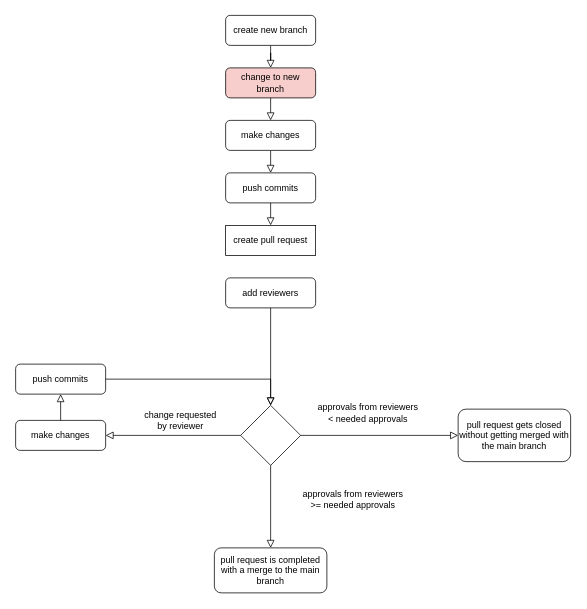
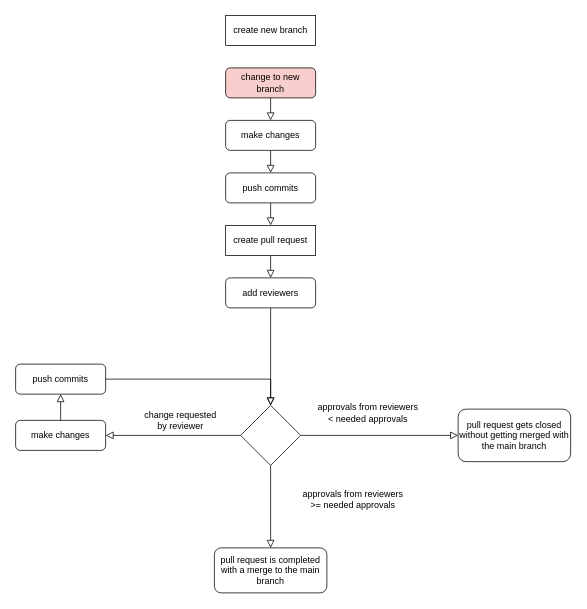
  <mxCell id="0" />
  <mxCell id="1" parent="0" />
- <mxCell id="2" value="" style="rounded=0;html=1;jettySize=auto;orthogonalLoop=1;fontSize=11;endArrow=block;endFill=0;endSize=8;strokeWidth=1;shadow=0;labelBackgroundColor=none;edgeStyle=orthogonalEdgeStyle;entryX=0.5;entryY=0;entryDx=0;entryDy=0;" parent="1" source="3" target="6" edge="1"><mxGeometry relative="1" as="geometry"><mxPoint x="360" y="90" as="targetPoint" /></mxGeometry></mxCell>
- <mxCell id="3" value="create new branch" style="rounded=1;whiteSpace=wrap;html=1;fontSize=12;glass=0;strokeWidth=1;shadow=0;" parent="1" vertex="1"><mxGeometry x="300" y="20" width="120" height="40" as="geometry" /></mxCell>
+ <mxCell id="3" value="create new branch" style="whiteSpace=wrap;html=1;fontSize=12;glass=0;strokeWidth=1;shadow=0;rounded=0;" parent="1" vertex="1"><mxGeometry x="300" y="20" width="120" height="40" as="geometry" /></mxCell>
  <mxCell id="4" value="" style="rounded=0;html=1;jettySize=auto;orthogonalLoop=1;fontSize=11;endArrow=block;endFill=0;endSize=8;strokeWidth=1;shadow=0;labelBackgroundColor=none;edgeStyle=orthogonalEdgeStyle;exitX=0.5;exitY=1;exitDx=0;exitDy=0;entryX=0.5;entryY=0;entryDx=0;entryDy=0;" parent="1" source="5" target="7" edge="1"><mxGeometry y="20" relative="1" as="geometry"><mxPoint as="offset" /><mxPoint x="360" y="190" as="sourcePoint" /><mxPoint x="360" y="230" as="targetPoint" /></mxGeometry></mxCell>
  <mxCell id="5" value="make changes" style="rounded=1;whiteSpace=wrap;html=1;fontSize=12;glass=0;strokeWidth=1;shadow=0;" parent="1" vertex="1"><mxGeometry x="300" y="160" width="120" height="40" as="geometry" /></mxCell>
  <mxCell id="6" value="change to new branch" style="rounded=1;whiteSpace=wrap;html=1;fontSize=12;glass=0;strokeWidth=1;shadow=0;fillColor=#f8cecc;" parent="1" vertex="1"><mxGeometry x="300" y="90" width="120" height="40" as="geometry" /></mxCell>
  <mxCell id="7" value="push commits" style="rounded=1;whiteSpace=wrap;html=1;fontSize=12;glass=0;strokeWidth=1;shadow=0;" parent="1" vertex="1"><mxGeometry x="300" y="230" width="120" height="40" as="geometry" /></mxCell>
  <mxCell id="8" value="" style="rounded=0;html=1;jettySize=auto;orthogonalLoop=1;fontSize=11;endArrow=block;endFill=0;endSize=8;strokeWidth=1;shadow=0;labelBackgroundColor=none;edgeStyle=orthogonalEdgeStyle;exitX=0.5;exitY=1;exitDx=0;exitDy=0;entryX=0.5;entryY=0;entryDx=0;entryDy=0;" parent="1" source="6" target="5" edge="1"><mxGeometry y="20" relative="1" as="geometry"><mxPoint as="offset" /><mxPoint x="370" y="210" as="sourcePoint" /><mxPoint x="320" y="140" as="targetPoint" /></mxGeometry></mxCell>
  <mxCell id="9" value="create pull request" style="whiteSpace=wrap;html=1;fontSize=12;glass=0;strokeWidth=1;shadow=0;rounded=0;" parent="1" vertex="1"><mxGeometry x="300" y="300" width="120" height="40" as="geometry" /></mxCell>
  <mxCell id="10" value="" style="rounded=0;html=1;jettySize=auto;orthogonalLoop=1;fontSize=11;endArrow=block;endFill=0;endSize=8;strokeWidth=1;shadow=0;labelBackgroundColor=none;edgeStyle=orthogonalEdgeStyle;entryX=0.5;entryY=0;entryDx=0;entryDy=0;" parent="1" target="9" edge="1"><mxGeometry y="20" relative="1" as="geometry"><mxPoint as="offset" /><mxPoint x="360" y="270" as="sourcePoint" /><mxPoint x="370" y="240" as="targetPoint" /></mxGeometry></mxCell>
  <mxCell id="11" value="add reviewers" style="rounded=1;whiteSpace=wrap;html=1;fontSize=12;glass=0;strokeWidth=1;shadow=0;" parent="1" vertex="1"><mxGeometry x="300" y="370" width="120" height="40" as="geometry" /></mxCell>
+ <mxCell id="12" value="" style="rounded=0;html=1;jettySize=auto;orthogonalLoop=1;fontSize=11;endArrow=block;endFill=0;endSize=8;strokeWidth=1;shadow=0;labelBackgroundColor=none;edgeStyle=orthogonalEdgeStyle;entryX=0.5;entryY=0;entryDx=0;entryDy=0;exitX=0.5;exitY=1;exitDx=0;exitDy=0;" parent="1" source="9" target="11" edge="1"><mxGeometry y="20" relative="1" as="geometry"><mxPoint as="offset" /><mxPoint x="360" y="350" as="sourcePoint" /><mxPoint x="370" y="310" as="targetPoint" /></mxGeometry></mxCell>
  <mxCell id="13" value="" style="rhombus;whiteSpace=wrap;html=1;" parent="1" vertex="1"><mxGeometry x="320" y="540" width="80" height="80" as="geometry" /></mxCell>
  <mxCell id="14" value="" style="rounded=0;html=1;jettySize=auto;orthogonalLoop=1;fontSize=11;endArrow=block;endFill=0;endSize=8;strokeWidth=1;shadow=0;labelBackgroundColor=none;edgeStyle=orthogonalEdgeStyle;entryX=0.5;entryY=0;entryDx=0;entryDy=0;exitX=0.5;exitY=1;exitDx=0;exitDy=0;" parent="1" source="11" target="13" edge="1"><mxGeometry y="20" relative="1" as="geometry"><mxPoint as="offset" /><mxPoint x="360" y="490" as="sourcePoint" /><mxPoint x="370" y="460" as="targetPoint" /></mxGeometry></mxCell>
  <mxCell id="15" value="pull request is completed with a merge to the main branch" style="rounded=1;whiteSpace=wrap;html=1;fontSize=12;glass=0;strokeWidth=1;shadow=0;" parent="1" vertex="1"><mxGeometry x="285" y="730" width="150" height="60" as="geometry" /></mxCell>
  <mxCell id="16" value="pull request gets closed without getting merged with the main branch" style="rounded=1;whiteSpace=wrap;html=1;" parent="1" vertex="1"><mxGeometry x="610" y="545" width="150" height="70" as="geometry" /></mxCell>
  <mxCell id="17" style="edgeStyle=orthogonalEdgeStyle;rounded=0;orthogonalLoop=1;jettySize=auto;html=1;exitX=0.5;exitY=1;exitDx=0;exitDy=0;" parent="1" source="15" target="15" edge="1"><mxGeometry relative="1" as="geometry" /></mxCell>
  <mxCell id="18" value="" style="rounded=0;html=1;jettySize=auto;orthogonalLoop=1;fontSize=11;endArrow=block;endFill=0;endSize=8;strokeWidth=1;shadow=0;labelBackgroundColor=none;edgeStyle=orthogonalEdgeStyle;entryX=0.5;entryY=0;entryDx=0;entryDy=0;exitX=0.5;exitY=1;exitDx=0;exitDy=0;" parent="1" source="13" target="15" edge="1"><mxGeometry y="20" relative="1" as="geometry"><mxPoint as="offset" /><mxPoint x="360" y="780" as="sourcePoint" /><mxPoint x="370" y="750" as="targetPoint" /></mxGeometry></mxCell>
  <mxCell id="19" value="approvals from reviewers &amp;gt;= needed approvals" style="text;html=1;strokeColor=none;fillColor=none;align=center;verticalAlign=middle;whiteSpace=wrap;rounded=0;" parent="1" vertex="1"><mxGeometry x="395" y="640" width="150" height="50" as="geometry" /></mxCell>
  <mxCell id="20" value="" style="rounded=0;html=1;jettySize=auto;orthogonalLoop=1;fontSize=11;endArrow=block;endFill=0;endSize=8;strokeWidth=1;shadow=0;labelBackgroundColor=none;edgeStyle=orthogonalEdgeStyle;entryX=1;entryY=0.5;entryDx=0;entryDy=0;exitX=0;exitY=0.5;exitDx=0;exitDy=0;entryPerimeter=0;" edge="1" parent="1" source="13" target="23"><mxGeometry y="20" relative="1" as="geometry"><mxPoint as="offset" /><mxPoint x="370" y="630" as="sourcePoint" /><mxPoint x="50" y="580" as="targetPoint" /></mxGeometry></mxCell>
  <mxCell id="21" value="change requested by reviewer" style="text;html=1;strokeColor=none;fillColor=none;align=center;verticalAlign=middle;whiteSpace=wrap;rounded=0;" vertex="1" parent="1"><mxGeometry x="190" y="545" width="100" height="30" as="geometry" /></mxCell>
  <mxCell id="22" value="push commits" style="rounded=1;whiteSpace=wrap;html=1;fontSize=12;glass=0;strokeWidth=1;shadow=0;" vertex="1" parent="1"><mxGeometry x="20" y="485" width="120" height="40" as="geometry" /></mxCell>
  <mxCell id="23" value="make changes" style="rounded=1;whiteSpace=wrap;html=1;fontSize=12;glass=0;strokeWidth=1;shadow=0;" vertex="1" parent="1"><mxGeometry x="20" y="560" width="120" height="40" as="geometry" /></mxCell>
  <mxCell id="24" value="" style="rounded=0;html=1;jettySize=auto;orthogonalLoop=1;fontSize=11;endArrow=block;endFill=0;endSize=8;strokeWidth=1;shadow=0;labelBackgroundColor=none;edgeStyle=orthogonalEdgeStyle;entryX=0.5;entryY=1;entryDx=0;entryDy=0;exitX=0.5;exitY=0;exitDx=0;exitDy=0;" edge="1" parent="1" source="23" target="22"><mxGeometry y="20" relative="1" as="geometry"><mxPoint as="offset" /><mxPoint x="420" y="590" as="sourcePoint" /><mxPoint x="150" y="590" as="targetPoint" /></mxGeometry></mxCell>
  <mxCell id="25" value="" style="rounded=0;html=1;jettySize=auto;orthogonalLoop=1;fontSize=11;endArrow=block;endFill=0;endSize=8;strokeWidth=1;shadow=0;labelBackgroundColor=none;edgeStyle=orthogonalEdgeStyle;entryX=0.5;entryY=0;entryDx=0;entryDy=0;exitX=1;exitY=0.5;exitDx=0;exitDy=0;" edge="1" parent="1" source="22" target="13"><mxGeometry y="20" relative="1" as="geometry"><mxPoint as="offset" /><mxPoint x="0" y="570" as="sourcePoint" /><mxPoint x="0" y="535" as="targetPoint" /></mxGeometry></mxCell>
  <mxCell id="26" value="approvals from reviewers &amp;lt; needed approvals" style="text;html=1;strokeColor=none;fillColor=none;align=center;verticalAlign=middle;whiteSpace=wrap;rounded=0;" vertex="1" parent="1"><mxGeometry x="420" y="525" width="140" height="50" as="geometry" /></mxCell>
  <mxCell id="27" value="" style="rounded=0;html=1;jettySize=auto;orthogonalLoop=1;fontSize=11;endArrow=block;endFill=0;endSize=8;strokeWidth=1;shadow=0;labelBackgroundColor=none;edgeStyle=orthogonalEdgeStyle;entryX=0;entryY=0.5;entryDx=0;entryDy=0;exitX=1;exitY=0.5;exitDx=0;exitDy=0;" edge="1" parent="1" source="13" target="16"><mxGeometry y="20" relative="1" as="geometry"><mxPoint as="offset" /><mxPoint x="60" y="515" as="sourcePoint" /><mxPoint x="690" y="580" as="targetPoint" /></mxGeometry></mxCell>
